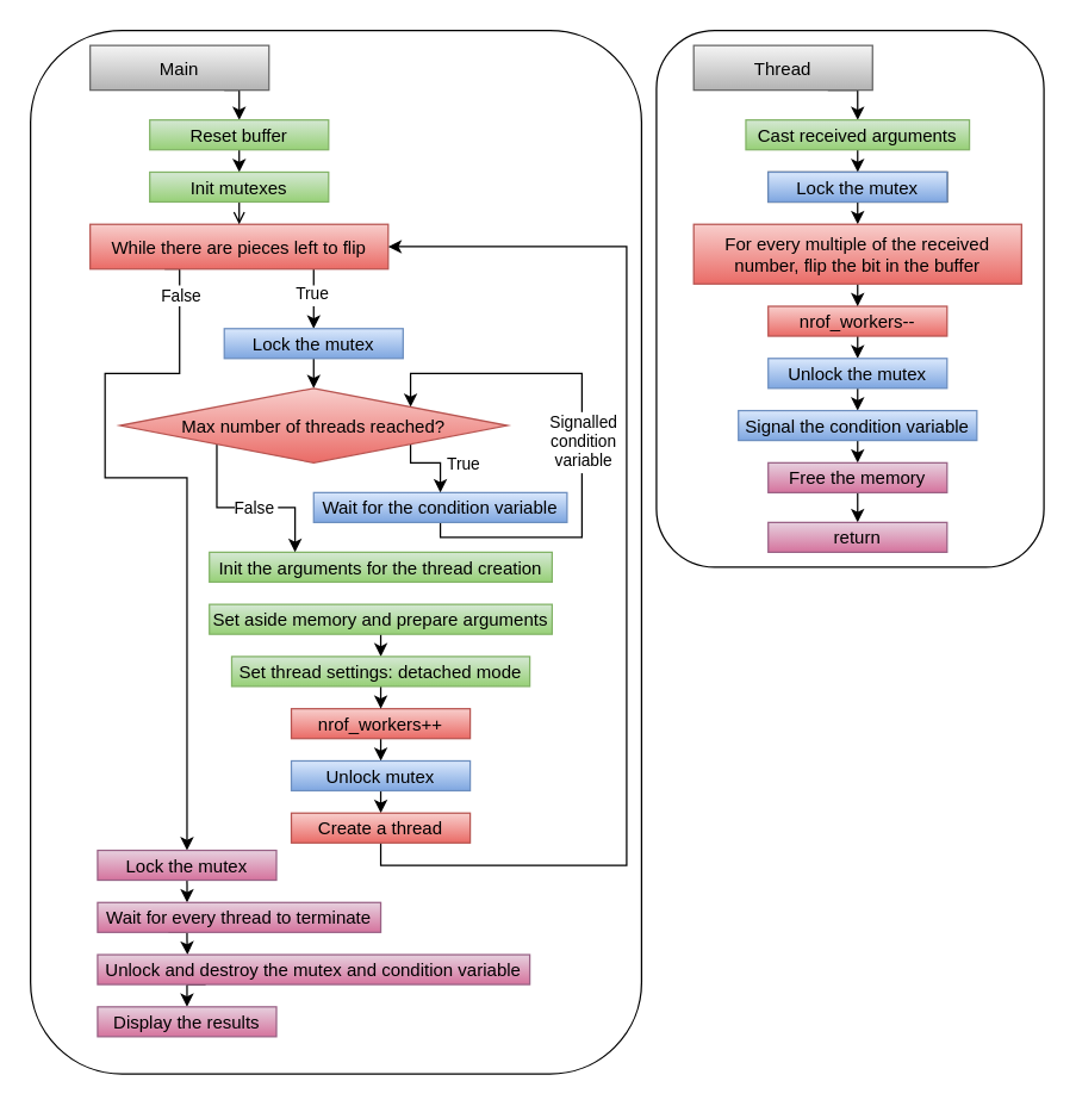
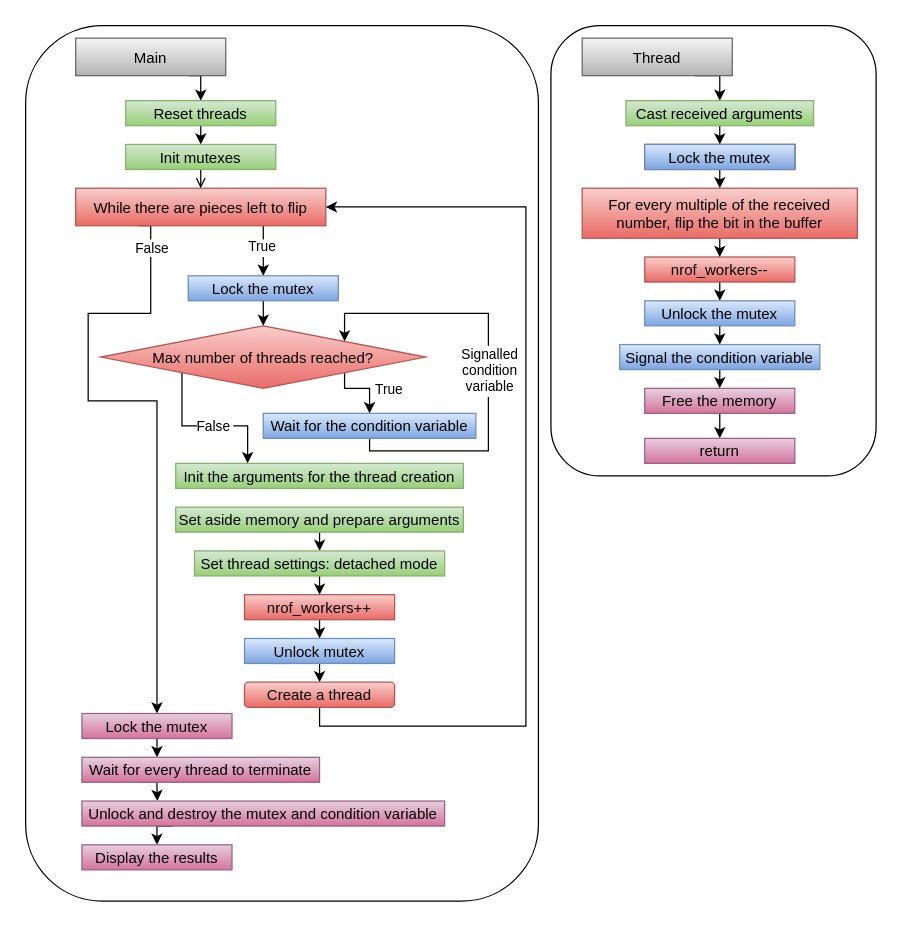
  <mxCell id="0" />
  <mxCell id="1" parent="0" />
  <mxCell id="2" value="" style="rounded=1;fillColor=none;" vertex="1" parent="1"><mxGeometry x="440" y="20" width="260" height="360" as="geometry" /></mxCell>
  <mxCell id="3" value="" style="edgeStyle=orthogonalEdgeStyle;rounded=0;orthogonalLoop=1;jettySize=auto;exitX=0.75;exitY=1;exitDx=0;exitDy=0;entryX=0.5;entryY=0;entryDx=0;entryDy=0;" edge="1" parent="1" source="4" target="53"><mxGeometry relative="1" as="geometry" /></mxCell>
  <mxCell id="4" value="Main" style="rounded=0;gradientColor=#b3b3b3;fillColor=#f5f5f5;strokeColor=#666666;" parent="1" vertex="1"><mxGeometry x="60" y="30" width="120" height="30" as="geometry" /></mxCell>
  <mxCell id="5" value="" style="edgeStyle=orthogonalEdgeStyle;rounded=0;orthogonalLoop=1;jettySize=auto;exitX=0.25;exitY=1;exitDx=0;exitDy=0;entryX=0.5;entryY=0;entryDx=0;entryDy=0;" parent="1" source="9" target="23" edge="1"><mxGeometry relative="1" as="geometry"><Array as="points"><mxPoint x="120" y="180" /><mxPoint x="120" y="250" /><mxPoint x="70" y="250" /><mxPoint x="70" y="320" /><mxPoint x="125" y="320" /></Array></mxGeometry></mxCell>
  <mxCell id="6" value="False" style="edgeLabel;align=center;verticalAlign=middle;resizable=0;points=[];" parent="5" vertex="1" connectable="0"><mxGeometry x="-0.892" y="1" relative="1" as="geometry"><mxPoint as="offset" /></mxGeometry></mxCell>
  <mxCell id="7" value="" style="edgeStyle=orthogonalEdgeStyle;rounded=0;orthogonalLoop=1;jettySize=auto;exitX=0.75;exitY=1;exitDx=0;exitDy=0;entryX=0.5;entryY=0;entryDx=0;entryDy=0;" parent="1" source="9" target="11" edge="1"><mxGeometry relative="1" as="geometry" /></mxCell>
  <mxCell id="8" value="True" style="edgeLabel;align=center;verticalAlign=middle;resizable=0;points=[];" parent="7" vertex="1" connectable="0"><mxGeometry x="-0.22" y="-1" relative="1" as="geometry"><mxPoint as="offset" /></mxGeometry></mxCell>
  <mxCell id="9" value="While there are pieces left to flip" style="rounded=0;fillColor=#f8cecc;strokeColor=#b85450;gradientColor=#ea6b66;" parent="1" vertex="1"><mxGeometry x="60" y="150" width="200" height="30" as="geometry" /></mxCell>
  <mxCell id="10" value="" style="edgeStyle=orthogonalEdgeStyle;rounded=0;orthogonalLoop=1;jettySize=auto;exitX=0.5;exitY=1;exitDx=0;exitDy=0;entryX=0.5;entryY=0;entryDx=0;entryDy=0;" parent="1" source="11" target="45" edge="1"><mxGeometry relative="1" as="geometry" /></mxCell>
  <mxCell id="11" value="Lock the mutex" style="rounded=0;fillColor=#dae8fc;strokeColor=#6c8ebf;gradientColor=#7ea6e0;" parent="1" vertex="1"><mxGeometry x="150" y="220" width="120" height="20" as="geometry" /></mxCell>
  <mxCell id="12" value="" style="edgeStyle=orthogonalEdgeStyle;rounded=0;orthogonalLoop=1;jettySize=auto;exitX=0.5;exitY=1;exitDx=0;exitDy=0;entryX=1;entryY=0;entryDx=0;entryDy=0;" parent="1" source="14" target="45" edge="1"><mxGeometry relative="1" as="geometry"><Array as="points"><mxPoint x="295" y="360" /><mxPoint x="390" y="360" /><mxPoint x="390" y="250" /><mxPoint x="275" y="250" /></Array></mxGeometry></mxCell>
  <mxCell id="13" value="Signalled &#10;condition &#10;variable" style="edgeLabel;align=center;verticalAlign=middle;resizable=0;points=[];" parent="12" vertex="1" connectable="0"><mxGeometry x="-0.038" y="-1" relative="1" as="geometry"><mxPoint as="offset" /></mxGeometry></mxCell>
  <mxCell id="14" value="Wait for the condition variable" style="rounded=0;fillColor=#dae8fc;strokeColor=#6c8ebf;gradientColor=#7ea6e0;" parent="1" vertex="1"><mxGeometry x="210" y="330" width="170" height="20" as="geometry" /></mxCell>
  <mxCell id="15" value="Init the arguments for the thread creation" style="rounded=0;fillColor=#d5e8d4;strokeColor=#82b366;gradientColor=#97d077;" parent="1" vertex="1"><mxGeometry x="140" y="370" width="230" height="20" as="geometry" /></mxCell>
  <mxCell id="16" value="" style="edgeStyle=orthogonalEdgeStyle;rounded=0;orthogonalLoop=1;jettySize=auto;exitX=0.5;exitY=1;exitDx=0;exitDy=0;entryX=0.5;entryY=0;entryDx=0;entryDy=0;" parent="1" source="17" target="19" edge="1"><mxGeometry relative="1" as="geometry" /></mxCell>
  <mxCell id="17" value="nrof_workers++" style="rounded=0;fillColor=#f8cecc;strokeColor=#b85450;gradientColor=#ea6b66;" parent="1" vertex="1"><mxGeometry x="195" y="475" width="120" height="20" as="geometry" /></mxCell>
  <mxCell id="18" value="" style="edgeStyle=orthogonalEdgeStyle;rounded=0;orthogonalLoop=1;jettySize=auto;exitX=0.5;exitY=1;exitDx=0;exitDy=0;entryX=0.5;entryY=0;entryDx=0;entryDy=0;" parent="1" source="19" target="21" edge="1"><mxGeometry relative="1" as="geometry" /></mxCell>
  <mxCell id="19" value="Unlock mutex" style="rounded=0;fillColor=#dae8fc;strokeColor=#6c8ebf;gradientColor=#7ea6e0;" parent="1" vertex="1"><mxGeometry x="195" y="510" width="120" height="20" as="geometry" /></mxCell>
  <mxCell id="20" value="" style="edgeStyle=orthogonalEdgeStyle;rounded=0;orthogonalLoop=1;jettySize=auto;exitX=0.5;exitY=1;exitDx=0;exitDy=0;entryX=1;entryY=0.5;entryDx=0;entryDy=0;" parent="1" source="21" target="9" edge="1"><mxGeometry relative="1" as="geometry"><Array as="points"><mxPoint x="255" y="580" /><mxPoint x="420" y="580" /><mxPoint x="420" y="165" /></Array></mxGeometry></mxCell>
- <mxCell id="21" value="Create a thread" style="rounded=0;fillColor=#f8cecc;strokeColor=#b85450;gradientColor=#ea6b66;" parent="1" vertex="1"><mxGeometry x="195" y="545" width="120" height="20" as="geometry" /></mxCell>
+ <mxCell id="21" value="Create a thread" style="fillColor=#f8cecc;strokeColor=#b85450;gradientColor=#ea6b66;rounded=1;" parent="1" vertex="1"><mxGeometry x="195" y="545" width="120" height="20" as="geometry" /></mxCell>
  <mxCell id="22" value="" style="edgeStyle=orthogonalEdgeStyle;rounded=0;orthogonalLoop=1;jettySize=auto;exitX=0.5;exitY=1;exitDx=0;exitDy=0;entryX=0.316;entryY=0;entryDx=0;entryDy=0;entryPerimeter=0;" parent="1" source="23" target="25" edge="1"><mxGeometry relative="1" as="geometry" /></mxCell>
  <mxCell id="23" value="Lock the mutex" style="rounded=0;fillColor=#e6d0de;strokeColor=#996185;gradientColor=#d5739d;" parent="1" vertex="1"><mxGeometry x="65" y="570" width="120" height="20" as="geometry" /></mxCell>
  <mxCell id="24" value="" style="edgeStyle=orthogonalEdgeStyle;rounded=0;orthogonalLoop=1;jettySize=auto;exitX=0.25;exitY=1;exitDx=0;exitDy=0;entryX=0.208;entryY=0.002;entryDx=0;entryDy=0;entryPerimeter=0;" parent="1" source="25" target="27" edge="1"><mxGeometry relative="1" as="geometry"><Array as="points"><mxPoint x="125" y="630" /><mxPoint x="125" y="650" /></Array></mxGeometry></mxCell>
  <mxCell id="25" value="Wait for every thread to terminate" style="rounded=0;fillColor=#e6d0de;strokeColor=#996185;gradientColor=#d5739d;" parent="1" vertex="1"><mxGeometry x="65" y="605" width="190" height="20" as="geometry" /></mxCell>
  <mxCell id="26" value="" style="edgeStyle=orthogonalEdgeStyle;rounded=0;orthogonalLoop=1;jettySize=auto;exitX=0.25;exitY=1;exitDx=0;exitDy=0;entryX=0.5;entryY=0;entryDx=0;entryDy=0;" parent="1" source="27" target="28" edge="1"><mxGeometry relative="1" as="geometry" /></mxCell>
  <mxCell id="27" value="Unlock and destroy the mutex and condition variable" style="rounded=0;fillColor=#e6d0de;strokeColor=#996185;gradientColor=#d5739d;" parent="1" vertex="1"><mxGeometry x="65" y="640" width="290" height="20" as="geometry" /></mxCell>
  <mxCell id="28" value="Display the results" style="rounded=0;fillColor=#e6d0de;strokeColor=#996185;gradientColor=#d5739d;" parent="1" vertex="1"><mxGeometry x="65" y="675" width="120" height="20" as="geometry" /></mxCell>
  <mxCell id="29" value="" style="edgeStyle=orthogonalEdgeStyle;rounded=0;orthogonalLoop=1;jettySize=auto;exitX=0.75;exitY=1;exitDx=0;exitDy=0;entryX=0.5;entryY=0;entryDx=0;entryDy=0;" edge="1" parent="1" source="30" target="51"><mxGeometry relative="1" as="geometry" /></mxCell>
  <mxCell id="30" value="Thread" style="rounded=0;gradientColor=#b3b3b3;fillColor=#f5f5f5;strokeColor=#666666;" parent="1" vertex="1"><mxGeometry x="465" y="30" width="120" height="30" as="geometry" /></mxCell>
  <mxCell id="31" value="" style="edgeStyle=orthogonalEdgeStyle;rounded=0;orthogonalLoop=1;jettySize=auto;exitX=0.5;exitY=1;exitDx=0;exitDy=0;entryX=0.5;entryY=0;entryDx=0;entryDy=0;" parent="1" source="32" target="57" edge="1"><mxGeometry relative="1" as="geometry" /></mxCell>
  <mxCell id="32" value="Lock the mutex" style="rounded=0;" parent="1" vertex="1"><mxGeometry x="515" y="115" width="120" height="20" as="geometry" /></mxCell>
  <mxCell id="33" value="" style="edgeStyle=orthogonalEdgeStyle;rounded=0;orthogonalLoop=1;jettySize=auto;exitX=0.5;exitY=1;exitDx=0;exitDy=0;entryX=0.5;entryY=0;entryDx=0;entryDy=0;" parent="1" source="34" target="36" edge="1"><mxGeometry relative="1" as="geometry" /></mxCell>
  <mxCell id="34" value="nrof_workers--" style="rounded=0;fillColor=#f8cecc;strokeColor=#b85450;gradientColor=#ea6b66;" parent="1" vertex="1"><mxGeometry x="515" y="205" width="120" height="20" as="geometry" /></mxCell>
  <mxCell id="35" value="" style="edgeStyle=orthogonalEdgeStyle;rounded=0;orthogonalLoop=1;jettySize=auto;exitX=0.5;exitY=1;exitDx=0;exitDy=0;entryX=0.5;entryY=0;entryDx=0;entryDy=0;" parent="1" source="36" target="38" edge="1"><mxGeometry relative="1" as="geometry" /></mxCell>
  <mxCell id="36" value="Unlock the mutex" style="rounded=0;gradientColor=#7ea6e0;fillColor=#dae8fc;strokeColor=#6c8ebf;" parent="1" vertex="1"><mxGeometry x="515" y="240" width="120" height="20" as="geometry" /></mxCell>
  <mxCell id="37" value="" style="edgeStyle=orthogonalEdgeStyle;rounded=0;orthogonalLoop=1;jettySize=auto;exitX=0.5;exitY=1;exitDx=0;exitDy=0;entryX=0.5;entryY=0;entryDx=0;entryDy=0;" parent="1" source="38" target="40" edge="1"><mxGeometry relative="1" as="geometry" /></mxCell>
  <mxCell id="38" value="Signal the condition variable" style="rounded=0;gradientColor=#7ea6e0;fillColor=#dae8fc;strokeColor=#6c8ebf;" parent="1" vertex="1"><mxGeometry x="495" y="275" width="160" height="20" as="geometry" /></mxCell>
  <mxCell id="39" value="" style="edgeStyle=orthogonalEdgeStyle;rounded=0;orthogonalLoop=1;jettySize=auto;exitX=0.5;exitY=1;exitDx=0;exitDy=0;entryX=0.5;entryY=0;entryDx=0;entryDy=0;" parent="1" source="40" target="41" edge="1"><mxGeometry relative="1" as="geometry" /></mxCell>
  <mxCell id="40" value="Free the memory" style="rounded=0;fillColor=#e6d0de;strokeColor=#996185;gradientColor=#d5739d;" parent="1" vertex="1"><mxGeometry x="515" y="310" width="120" height="20" as="geometry" /></mxCell>
  <mxCell id="41" value="return" style="rounded=0;fillColor=#e6d0de;strokeColor=#996185;gradientColor=#d5739d;" parent="1" vertex="1"><mxGeometry x="515" y="350" width="120" height="20" as="geometry" /></mxCell>
  <mxCell id="42" value="False" style="edgeStyle=orthogonalEdgeStyle;rounded=0;orthogonalLoop=1;jettySize=auto;exitX=0;exitY=1;exitDx=0;exitDy=0;entryX=0.25;entryY=0;entryDx=0;entryDy=0;" parent="1" source="45" target="15" edge="1"><mxGeometry x="0.08" relative="1" as="geometry"><mxPoint as="offset" /></mxGeometry></mxCell>
  <mxCell id="43" value="" style="edgeStyle=orthogonalEdgeStyle;rounded=0;orthogonalLoop=1;jettySize=auto;exitX=1;exitY=1;exitDx=0;exitDy=0;entryX=0.5;entryY=0;entryDx=0;entryDy=0;" parent="1" source="45" target="14" edge="1"><mxGeometry relative="1" as="geometry"><Array as="points"><mxPoint x="275" y="310" /><mxPoint x="295" y="310" /></Array></mxGeometry></mxCell>
  <mxCell id="44" value="True" style="edgeLabel;align=center;verticalAlign=middle;resizable=0;points=[];" parent="43" vertex="1" connectable="0"><mxGeometry x="-0.024" relative="1" as="geometry"><mxPoint x="21.94" as="offset" /></mxGeometry></mxCell>
  <mxCell id="45" value="Max number of threads reached?" style="rhombus;fillColor=#f8cecc;strokeColor=#b85450;gradientColor=#ea6b66;" parent="1" vertex="1"><mxGeometry x="80" y="260" width="260" height="50" as="geometry" /></mxCell>
  <mxCell id="46" value="" style="edgeStyle=orthogonalEdgeStyle;rounded=0;orthogonalLoop=1;jettySize=auto;exitX=0.5;exitY=1;exitDx=0;exitDy=0;entryX=0.5;entryY=0;entryDx=0;entryDy=0;" parent="1" source="47" target="49" edge="1"><mxGeometry relative="1" as="geometry" /></mxCell>
  <mxCell id="47" value="Set aside memory and prepare arguments" style="rounded=0;fillColor=#d5e8d4;strokeColor=#82b366;gradientColor=#97d077;" parent="1" vertex="1"><mxGeometry x="140" y="405" width="230" height="20" as="geometry" /></mxCell>
  <mxCell id="48" value="" style="edgeStyle=orthogonalEdgeStyle;rounded=0;orthogonalLoop=1;jettySize=auto;exitX=0.5;exitY=1;exitDx=0;exitDy=0;entryX=0.5;entryY=0;entryDx=0;entryDy=0;" parent="1" source="49" target="17" edge="1"><mxGeometry relative="1" as="geometry" /></mxCell>
  <mxCell id="49" value="Set thread settings: detached mode" style="rounded=0;fillColor=#d5e8d4;strokeColor=#82b366;gradientColor=#97d077;" parent="1" vertex="1"><mxGeometry x="155" y="440" width="200" height="20" as="geometry" /></mxCell>
  <mxCell id="50" value="" style="edgeStyle=orthogonalEdgeStyle;rounded=0;orthogonalLoop=1;jettySize=auto;exitX=0.5;exitY=1;exitDx=0;exitDy=0;entryX=0.5;entryY=0;entryDx=0;entryDy=0;" parent="1" source="51" target="32" edge="1"><mxGeometry relative="1" as="geometry" /></mxCell>
  <mxCell id="51" value="Cast received arguments" style="rounded=0;fillColor=#d5e8d4;strokeColor=#82b366;gradientColor=#97d077;" parent="1" vertex="1"><mxGeometry x="500" y="80" width="150" height="20" as="geometry" /></mxCell>
  <mxCell id="52" value="" style="edgeStyle=orthogonalEdgeStyle;rounded=0;orthogonalLoop=1;jettySize=auto;exitX=0.5;exitY=1;exitDx=0;exitDy=0;entryX=0.5;entryY=0;entryDx=0;entryDy=0;" parent="1" source="53" target="55" edge="1"><mxGeometry relative="1" as="geometry" /></mxCell>
- <mxCell id="53" value="Reset buffer" style="rounded=0;fillColor=#d5e8d4;strokeColor=#82b366;gradientColor=#97d077;" parent="1" vertex="1"><mxGeometry x="100" y="80" width="120" height="20" as="geometry" /></mxCell>
+ <mxCell id="53" value="Reset threads" style="rounded=0;fillColor=#d5e8d4;strokeColor=#82b366;gradientColor=#97d077;" parent="1" vertex="1"><mxGeometry x="100" y="80" width="120" height="20" as="geometry" /></mxCell>
  <mxCell id="54" value="" style="edgeStyle=orthogonalEdgeStyle;rounded=0;orthogonalLoop=1;jettySize=auto;exitX=0.5;exitY=1;exitDx=0;exitDy=0;entryX=0.5;entryY=0;entryDx=0;entryDy=0;endArrow=open;" parent="1" source="55" target="9" edge="1"><mxGeometry relative="1" as="geometry" /></mxCell>
  <mxCell id="55" value="Init mutexes" style="rounded=0;fillColor=#d5e8d4;strokeColor=#82b366;gradientColor=#97d077;" parent="1" vertex="1"><mxGeometry x="100" y="115" width="120" height="20" as="geometry" /></mxCell>
  <mxCell id="56" value="" style="edgeStyle=orthogonalEdgeStyle;rounded=0;orthogonalLoop=1;jettySize=auto;exitX=0.5;exitY=1;exitDx=0;exitDy=0;entryX=0.5;entryY=0;entryDx=0;entryDy=0;" parent="1" source="57" target="34" edge="1"><mxGeometry relative="1" as="geometry" /></mxCell>
  <mxCell id="57" value="For every multiple of the received &#10;number, flip the bit in the buffer" style="rounded=0;fillColor=#f8cecc;strokeColor=#b85450;gradientColor=#ea6b66;" parent="1" vertex="1"><mxGeometry x="465" y="150" width="220" height="40" as="geometry" /></mxCell>
  <mxCell id="58" value="Lock the mutex" style="rounded=0;gradientColor=#7ea6e0;fillColor=#dae8fc;strokeColor=#6c8ebf;" vertex="1" parent="1"><mxGeometry x="515" y="115" width="120" height="20" as="geometry" /></mxCell>
  <mxCell id="59" value="" style="rounded=1;fillColor=none;" vertex="1" parent="1"><mxGeometry x="20" y="20" width="410" height="700" as="geometry" /></mxCell>
